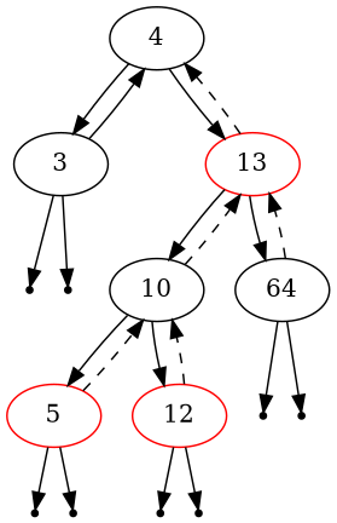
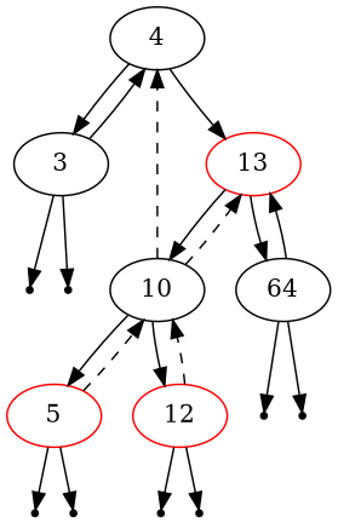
  digraph {
    node [shape=point]
    4 [shape=""]
    3 [shape=""]
    13 [color=red shape=""]
    null6
    null7
    10 [shape=""]
    n7 [label=64 shape=""]
    5 [color=red shape=""]
    12 [color=red shape=""]
    null0
    null1
    null4
    null5
    null2
    null3
    4 -> 3
    4 -> 13
    3 -> 4 [style=solid]
    3 -> null6
    3 -> null7
-   13 -> 4 [style=dashed]
+   10 -> 4 [style=dashed]
    13 -> 10
    13 -> n7
    10 -> 13 [style=dashed]
    10 -> 5
    10 -> 12
-   n7 -> 13 [style=dashed]
+   n7 -> 13 [style=solid]
    n7 -> null0
    n7 -> null1
    5 -> 10 [style=dashed]
    5 -> null4
    5 -> null5
    12 -> 10 [style=dashed]
    12 -> null2
    12 -> null3
  }
